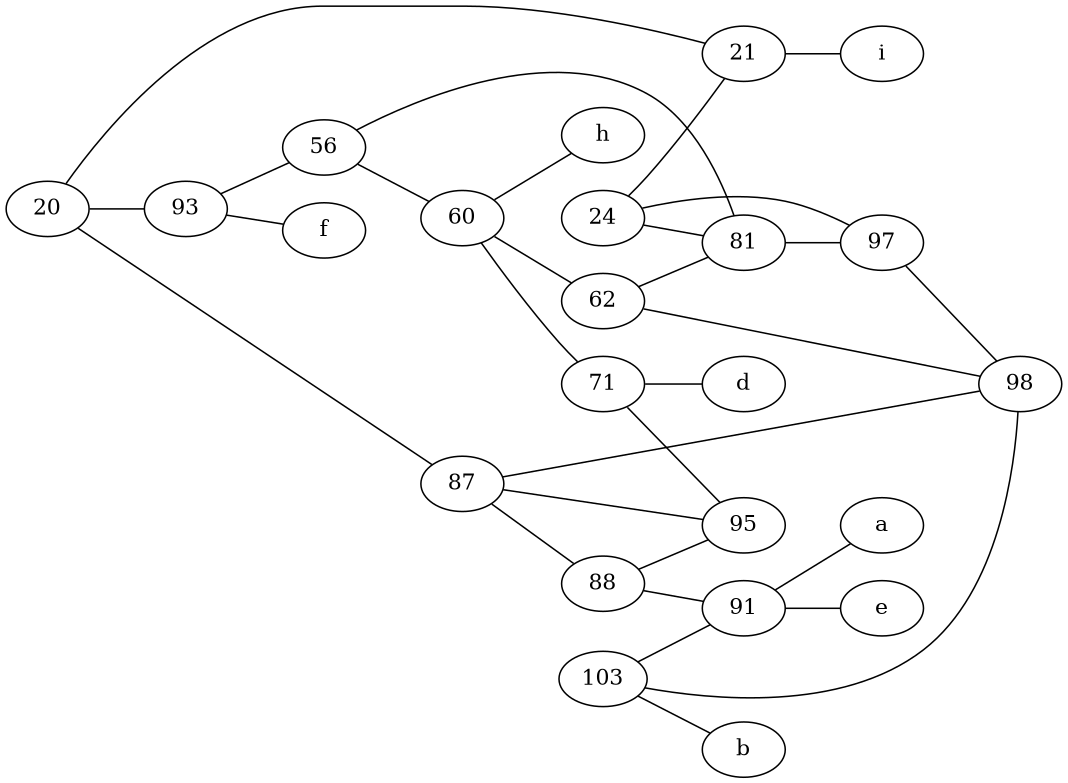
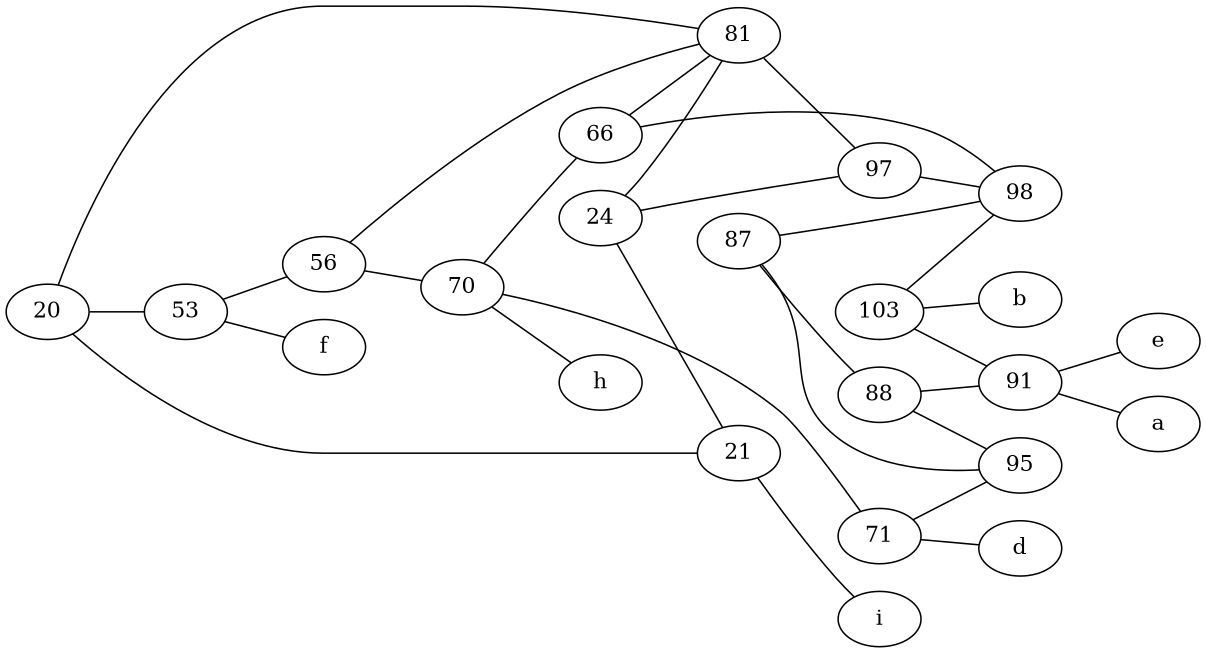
  graph {
    rankdir=LR
    node [labelfontsize=50]
    n1 [label=21]
    20
-   53 [label=93]
+   53
    81
    i
    56
    f
    97
    24
    98
-   60
-   62
+   60 [label=70]
+   62 [label=66]
    71
    h
    d
    95
    87
    88
    91
    e
    a
    103
    b
    n1 -- i
    20 -- n1
    20 -- 53
-   20 -- 87
+   20 -- 81
    53 -- 56
    53 -- f
    81 -- 97
    56 -- 81
    56 -- 60
    97 -- 98
    24 -- n1
    24 -- 81
    24 -- 97
    60 -- 62
    60 -- 71
    60 -- h
    62 -- 81
    62 -- 98
    71 -- d
    71 -- 95
    87 -- 98
    87 -- 95
    87 -- 88
    88 -- 95
    88 -- 91
    91 -- e
    91 -- a
    103 -- 98
    103 -- 91
    103 -- b
  }
